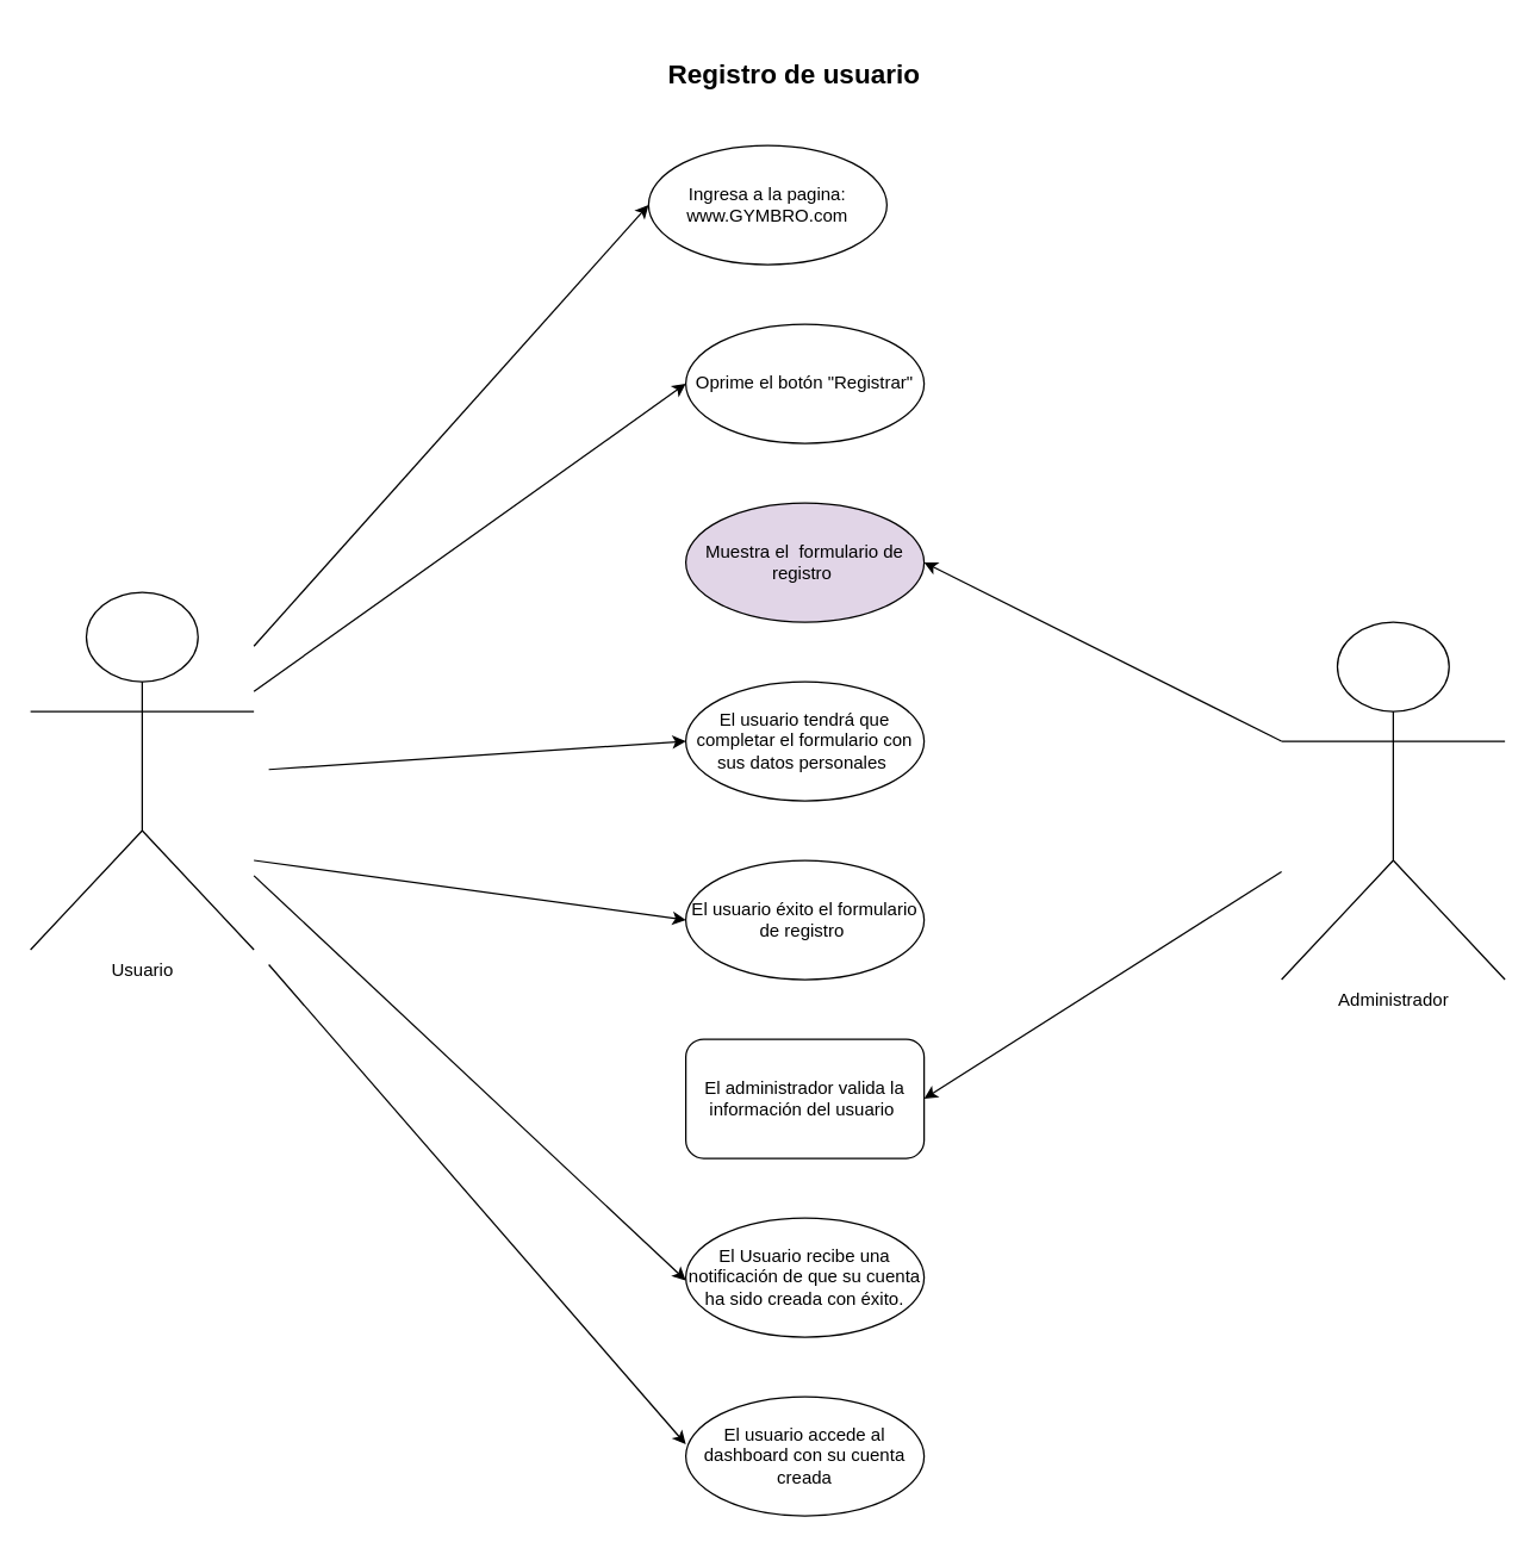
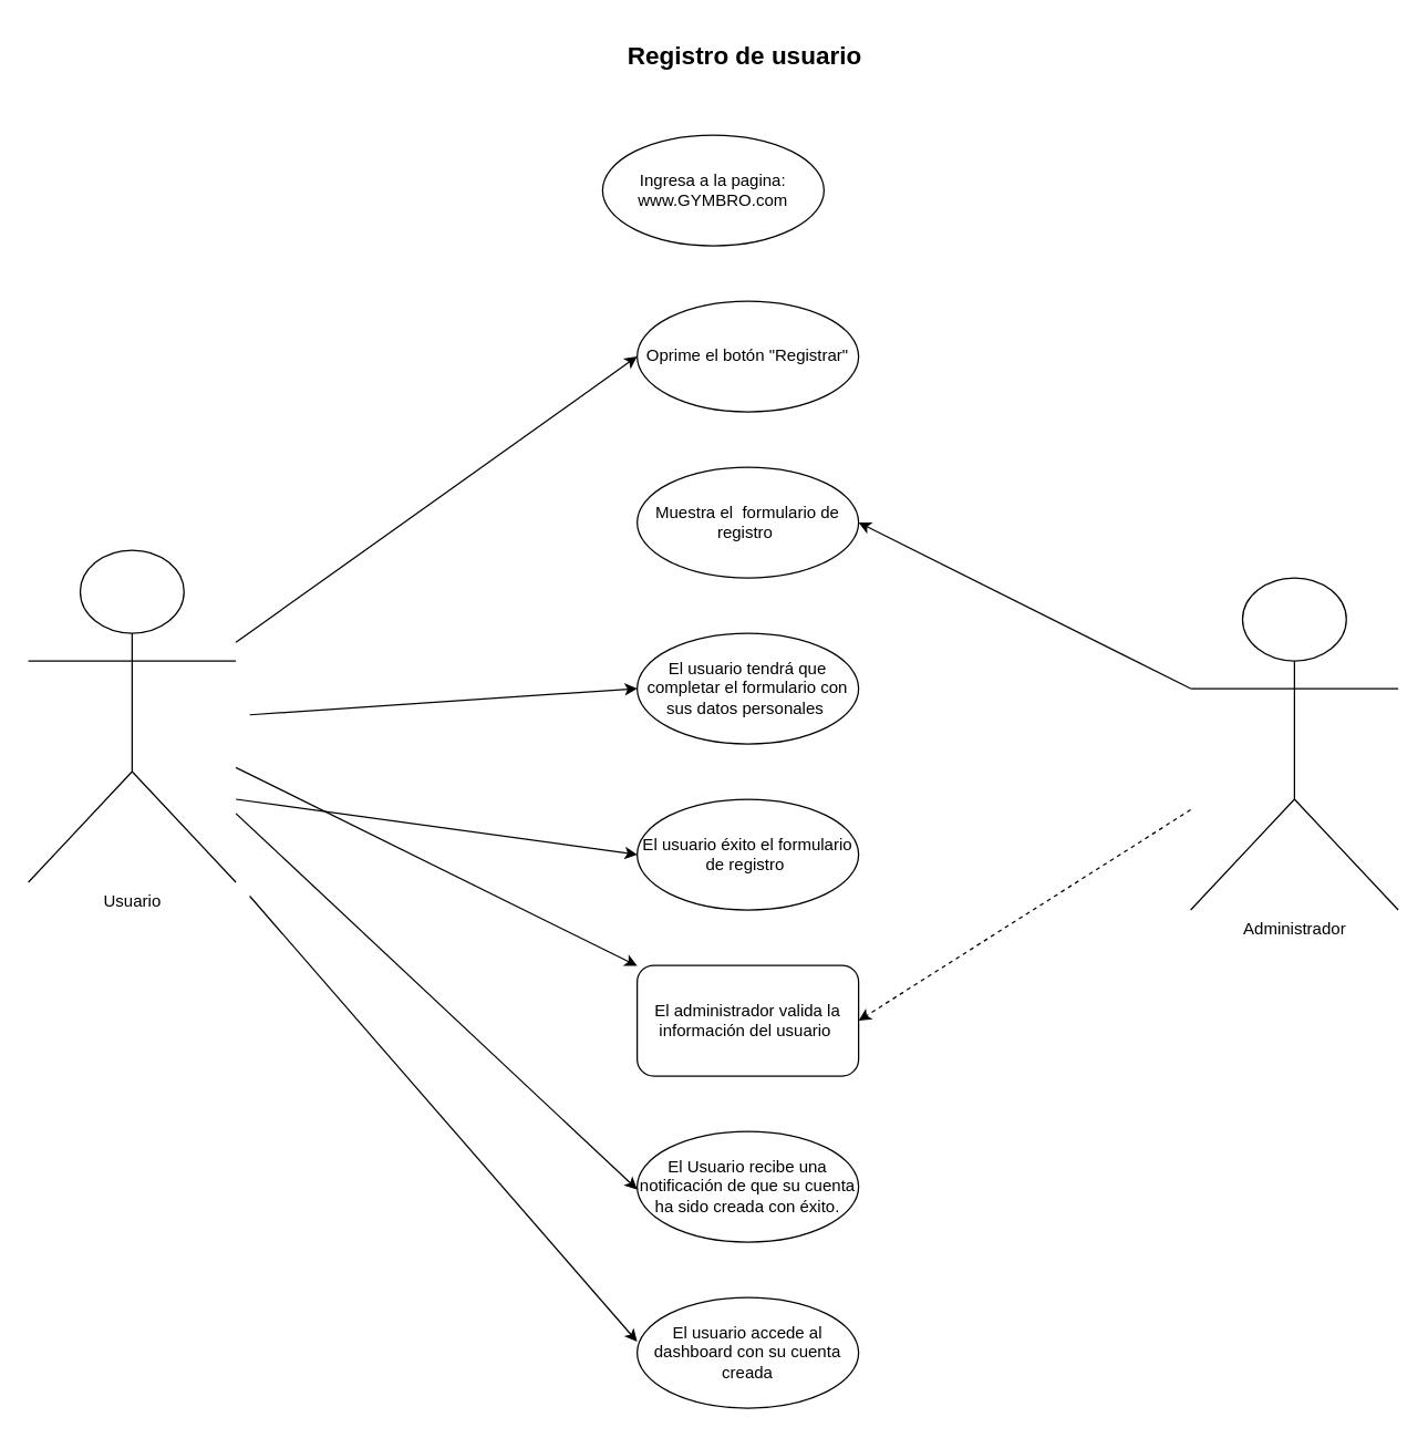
  <mxCell id="0" />
  <mxCell id="1" parent="0" />
  <mxCell id="2" value="Ingresa a la pagina: www.GYMBRO.com" style="ellipse;whiteSpace=wrap;html=1;" vertex="1" parent="1"><mxGeometry x="435" y="97" width="160" height="80" as="geometry" /></mxCell>
  <mxCell id="3" value="Oprime el botón &quot;Registrar&quot;" style="ellipse;whiteSpace=wrap;html=1;" vertex="1" parent="1"><mxGeometry x="460" y="217" width="160" height="80" as="geometry" /></mxCell>
- <mxCell id="4" value="Muestra el&amp;nbsp; formulario de registro&amp;nbsp;" style="ellipse;whiteSpace=wrap;html=1;fillColor=#e1d5e7;" vertex="1" parent="1"><mxGeometry x="460" y="337" width="160" height="80" as="geometry" /></mxCell>
+ <mxCell id="4" value="Muestra el&amp;nbsp; formulario de registro&amp;nbsp;" style="ellipse;whiteSpace=wrap;html=1;" vertex="1" parent="1"><mxGeometry x="460" y="337" width="160" height="80" as="geometry" /></mxCell>
  <mxCell id="5" value="El usuario tendrá que completar el formulario con sus datos personales&amp;nbsp;" style="ellipse;whiteSpace=wrap;html=1;" vertex="1" parent="1"><mxGeometry x="460" y="457" width="160" height="80" as="geometry" /></mxCell>
- <mxCell id="6" value="&lt;b&gt;&lt;font style=&quot;font-size: 18px;&quot;&gt;Registro de usuario&amp;nbsp;&lt;/font&gt;&lt;/b&gt;" style="text;html=1;align=center;verticalAlign=middle;resizable=0;points=[];autosize=1;strokeColor=none;fillColor=none;" vertex="1" parent="1"><mxGeometry x="435" y="30" width="200" height="40" as="geometry" /></mxCell>
+ <mxCell id="6" value="&lt;b&gt;&lt;font style=&quot;font-size: 18px;&quot;&gt;Registro de usuario&amp;nbsp;&lt;/font&gt;&lt;/b&gt;" style="text;html=1;align=center;verticalAlign=middle;resizable=0;points=[];autosize=1;strokeColor=none;fillColor=none;" vertex="1" parent="1"><mxGeometry x="440" y="20" width="200" height="40" as="geometry" /></mxCell>
  <mxCell id="7" value="El usuario éxito el formulario de registro&amp;nbsp;" style="ellipse;whiteSpace=wrap;html=1;" vertex="1" parent="1"><mxGeometry x="460" y="577" width="160" height="80" as="geometry" /></mxCell>
  <mxCell id="8" value="El administrador valida la información del usuario&amp;nbsp;" style="whiteSpace=wrap;html=1;rounded=1;" vertex="1" parent="1"><mxGeometry x="460" y="697" width="160" height="80" as="geometry" /></mxCell>
  <mxCell id="9" value="El Usuario recibe una notificación de que su cuenta ha sido creada con éxito." style="ellipse;whiteSpace=wrap;html=1;" vertex="1" parent="1"><mxGeometry x="460" y="817" width="160" height="80" as="geometry" /></mxCell>
  <mxCell id="10" value="El usuario accede al dashboard con su cuenta creada" style="ellipse;whiteSpace=wrap;html=1;" vertex="1" parent="1"><mxGeometry x="460" y="937" width="160" height="80" as="geometry" /></mxCell>
  <mxCell id="11" value="Usuario" style="shape=umlActor;verticalLabelPosition=bottom;verticalAlign=top;html=1;outlineConnect=0;" vertex="1" parent="1"><mxGeometry x="20" y="397" width="150" height="240" as="geometry" /></mxCell>
  <mxCell id="12" value="Administrador" style="shape=umlActor;verticalLabelPosition=bottom;verticalAlign=top;html=1;outlineConnect=0;" vertex="1" parent="1"><mxGeometry x="860" y="417" width="150" height="240" as="geometry" /></mxCell>
- <mxCell id="13" value="" style="endArrow=classic;html=1;rounded=0;entryX=0;entryY=0.5;entryDx=0;entryDy=0;" edge="1" parent="1" source="11" target="2"><mxGeometry width="50" height="50" relative="1" as="geometry"><mxPoint x="170" y="407" as="sourcePoint" /><mxPoint x="420" y="167" as="targetPoint" /></mxGeometry></mxCell>
+ <mxCell id="13" value="" style="endArrow=classic;html=1;rounded=0;" edge="1" parent="1" source="11" target="8"><mxGeometry width="50" height="50" relative="1" as="geometry"><mxPoint x="170" y="407" as="sourcePoint" /><mxPoint x="420" y="167" as="targetPoint" /></mxGeometry></mxCell>
  <mxCell id="14" value="" style="endArrow=classic;html=1;rounded=0;entryX=0;entryY=0.5;entryDx=0;entryDy=0;" edge="1" parent="1" source="11" target="3"><mxGeometry width="50" height="50" relative="1" as="geometry"><mxPoint x="180" y="417" as="sourcePoint" /><mxPoint x="450" y="257" as="targetPoint" /></mxGeometry></mxCell>
  <mxCell id="15" value="" style="endArrow=classic;html=1;rounded=0;entryX=1;entryY=0.5;entryDx=0;entryDy=0;" edge="1" parent="1" target="4"><mxGeometry width="50" height="50" relative="1" as="geometry"><mxPoint x="860" y="497" as="sourcePoint" /><mxPoint x="650" y="377" as="targetPoint" /></mxGeometry></mxCell>
  <mxCell id="16" value="" style="endArrow=classic;html=1;rounded=0;entryX=0;entryY=0.5;entryDx=0;entryDy=0;" edge="1" parent="1" target="5"><mxGeometry width="50" height="50" relative="1" as="geometry"><mxPoint x="180" y="516" as="sourcePoint" /><mxPoint x="460" y="327" as="targetPoint" /></mxGeometry></mxCell>
  <mxCell id="17" value="" style="endArrow=classic;html=1;rounded=0;entryX=0;entryY=0.5;entryDx=0;entryDy=0;" edge="1" parent="1" target="7"><mxGeometry width="50" height="50" relative="1" as="geometry"><mxPoint x="170" y="577" as="sourcePoint" /><mxPoint x="450" y="558" as="targetPoint" /></mxGeometry></mxCell>
- <mxCell id="18" value="" style="endArrow=classic;html=1;rounded=0;entryX=1;entryY=0.5;entryDx=0;entryDy=0;" edge="1" parent="1" source="12" target="8"><mxGeometry width="50" height="50" relative="1" as="geometry"><mxPoint x="840" y="647" as="sourcePoint" /><mxPoint x="600" y="527" as="targetPoint" /></mxGeometry></mxCell>
+ <mxCell id="18" value="" style="endArrow=classic;html=1;rounded=0;entryX=1;entryY=0.5;entryDx=0;entryDy=0;dashed=1;" edge="1" parent="1" source="12" target="8"><mxGeometry width="50" height="50" relative="1" as="geometry"><mxPoint x="840" y="647" as="sourcePoint" /><mxPoint x="600" y="527" as="targetPoint" /></mxGeometry></mxCell>
  <mxCell id="19" value="" style="endArrow=classic;html=1;rounded=0;entryX=1;entryY=0.5;entryDx=0;entryDy=0;" edge="1" parent="1" source="11"><mxGeometry width="50" height="50" relative="1" as="geometry"><mxPoint x="170" y="657" as="sourcePoint" /><mxPoint x="460" y="859" as="targetPoint" /></mxGeometry></mxCell>
  <mxCell id="20" value="" style="endArrow=classic;html=1;rounded=0;entryX=1;entryY=0.5;entryDx=0;entryDy=0;" edge="1" parent="1"><mxGeometry width="50" height="50" relative="1" as="geometry"><mxPoint x="180" y="647" as="sourcePoint" /><mxPoint x="460" y="969" as="targetPoint" /></mxGeometry></mxCell>
